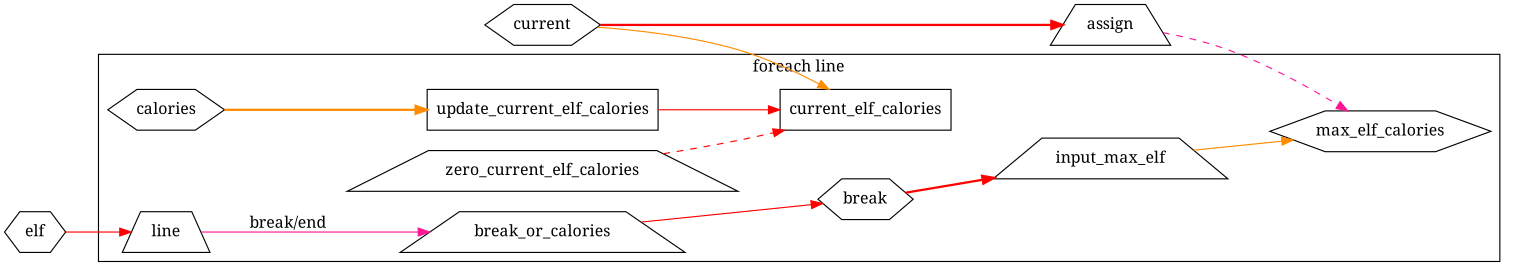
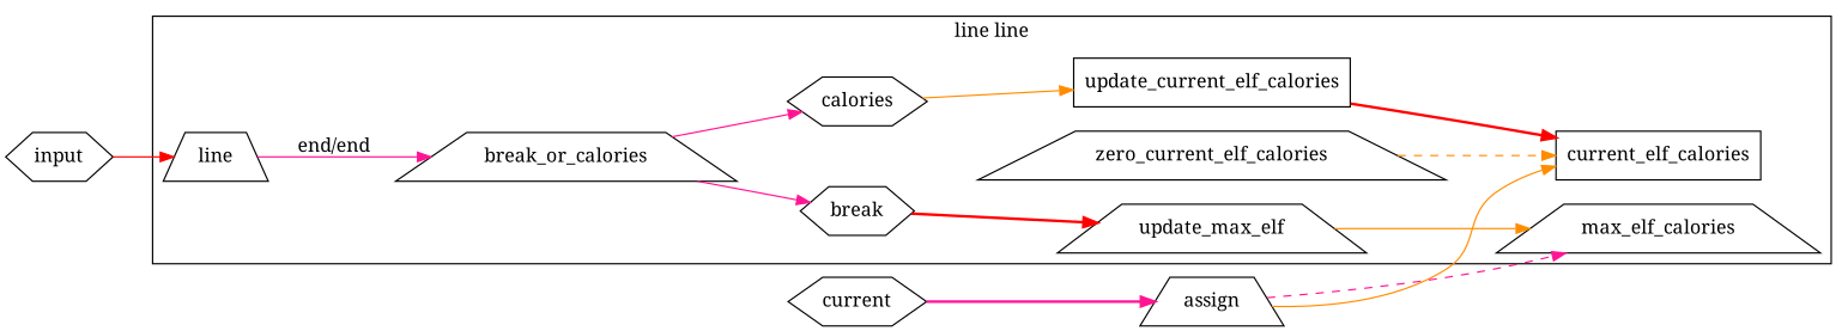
  digraph {
    fontname="Noto Serif"
    rankdir=LR
    node [fontname="Noto Serif" shape=hexagon]
    edge [color=red fontname="Noto Serif" style=solid]
    current_elf_calories [shape=box]
-   max_elf_calories
+   max_elf_calories [shape=trapezium]
    calories
    update_current_elf_calories [shape=box]
    break
-   update_max_elf [shape=trapezium label=input_max_elf]
+   update_max_elf [shape=trapezium]
    zero_current_elf_calories [shape=trapezium]
    line [shape=trapezium]
    break_or_calories [shape=trapezium]
-   input [label=elf]
+   input
    n11 [label=current]
    assign [shape=trapezium]
    subgraph cluster_1 {
-     label="foreach line"
+     label="line line"
      current_elf_calories
      max_elf_calories
      calories
      update_current_elf_calories
      break
      update_max_elf
      zero_current_elf_calories
      line
      break_or_calories
    }
-   calories -> update_current_elf_calories [color=darkorange style=bold]
-   update_current_elf_calories -> current_elf_calories
+   calories -> update_current_elf_calories [color=darkorange]
+   update_current_elf_calories -> current_elf_calories [style=bold]
    break -> update_max_elf [style=bold]
    update_max_elf -> max_elf_calories [color=darkorange]
-   zero_current_elf_calories -> current_elf_calories [style=dashed]
-   line -> break_or_calories [color=deeppink label=" break/end"]
-   break_or_calories -> break
+   zero_current_elf_calories -> current_elf_calories [color=darkorange style=dashed]
+   line -> break_or_calories [color=deeppink label=" end/end"]
+   break_or_calories -> calories [color=deeppink]
+   break_or_calories -> break [color=deeppink]
    input -> line
-   n11 -> assign [style=bold]
-   n11 -> current_elf_calories [color=darkorange]
+   n11 -> assign [color=deeppink style=bold]
+   assign -> current_elf_calories [color=darkorange]
    assign -> max_elf_calories [color=deeppink style=dashed]
  }
